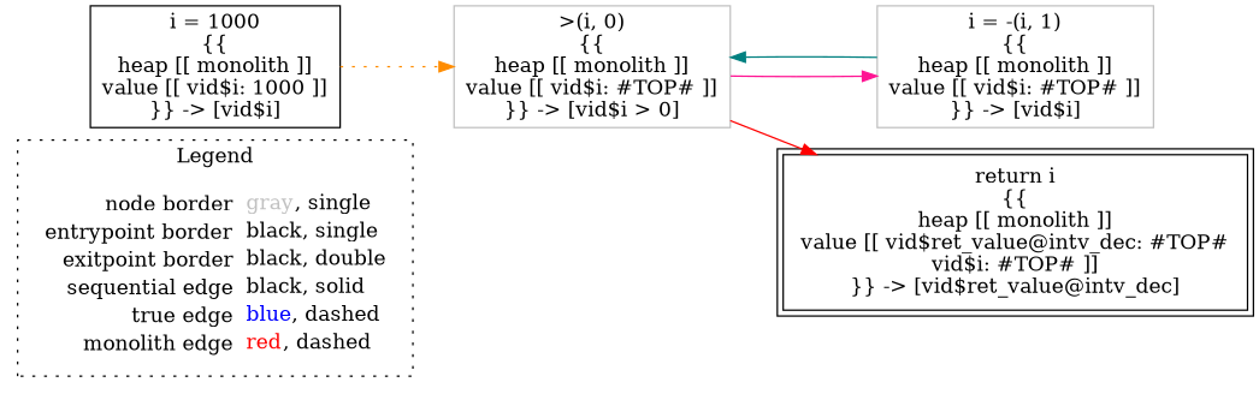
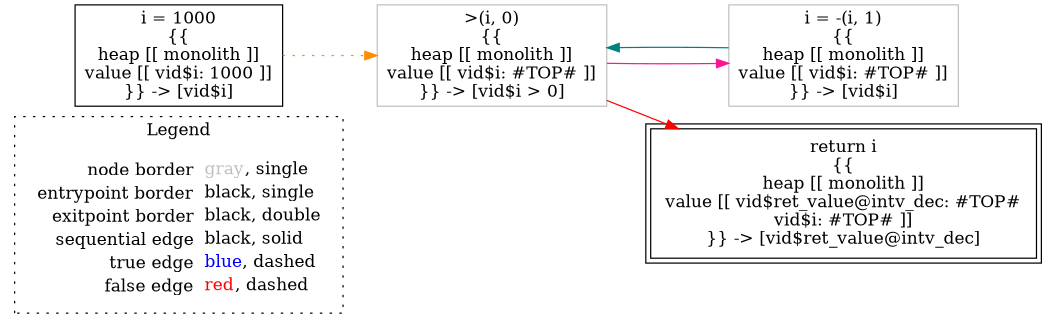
  digraph {
    rankdir=LR
    node [shape=rect color=black]
    edge [style=solid]
-   n1 [label=<<table border="0" cellpadding="2" cellspacing="0" cellborder="0"><tr><td align="right">node border&nbsp;</td><td align="left"><font color="gray">gray</font>, single</td></tr><tr><td align="right">entrypoint border&nbsp;</td><td align="left"><font color="black">black</font>, single</td></tr><tr><td align="right">exitpoint border&nbsp;</td><td align="left"><font color="black">black</font>, double</td></tr><tr><td align="right">sequential edge&nbsp;</td><td align="left"><font color="black">black</font>, solid</td></tr><tr><td align="right">true edge&nbsp;</td><td align="left"><font color="blue">blue</font>, dashed</td></tr><tr><td align="right">monolith edge&nbsp;</td><td align="left"><font color="red">red</font>, dashed</td></tr></table>> shape=plaintext color=""]
+   n1 [label=<<table border="0" cellpadding="2" cellspacing="0" cellborder="0"><tr><td align="right">node border&nbsp;</td><td align="left"><font color="gray">gray</font>, single</td></tr><tr><td align="right">entrypoint border&nbsp;</td><td align="left"><font color="black">black</font>, single</td></tr><tr><td align="right">exitpoint border&nbsp;</td><td align="left"><font color="black">black</font>, double</td></tr><tr><td align="right">sequential edge&nbsp;</td><td align="left"><font color="black">black</font>, solid</td></tr><tr><td align="right">true edge&nbsp;</td><td align="left"><font color="blue">blue</font>, dashed</td></tr><tr><td align="right">false edge&nbsp;</td><td align="left"><font color="red">red</font>, dashed</td></tr></table>> shape=plaintext color=""]
    n2 [label=<i = 1000<BR/>{{<BR/>heap [[ monolith ]]<BR/>value [[ vid$i: 1000 ]]<BR/>}} -&gt; [vid$i]>]
    n3 [color=gray label=<&gt;(i, 0)<BR/>{{<BR/>heap [[ monolith ]]<BR/>value [[ vid$i: #TOP# ]]<BR/>}} -&gt; [vid$i &gt; 0]>]
    n4 [color=gray label=<i = -(i, 1)<BR/>{{<BR/>heap [[ monolith ]]<BR/>value [[ vid$i: #TOP# ]]<BR/>}} -&gt; [vid$i]>]
    n5 [label=<return i<BR/>{{<BR/>heap [[ monolith ]]<BR/>value [[ vid$ret_value@intv_dec: #TOP#<BR/>vid$i: #TOP# ]]<BR/>}} -&gt; [vid$ret_value@intv_dec]> peripheries=2]
    subgraph cluster_1 {
      label=Legend
      style=dotted
      n1
    }
    n2 -> n3 [color=darkorange style=dotted]
    n3 -> n4 [color=deeppink]
    n3 -> n5 [color=red]
    n4 -> n3 [color=teal]
  }
